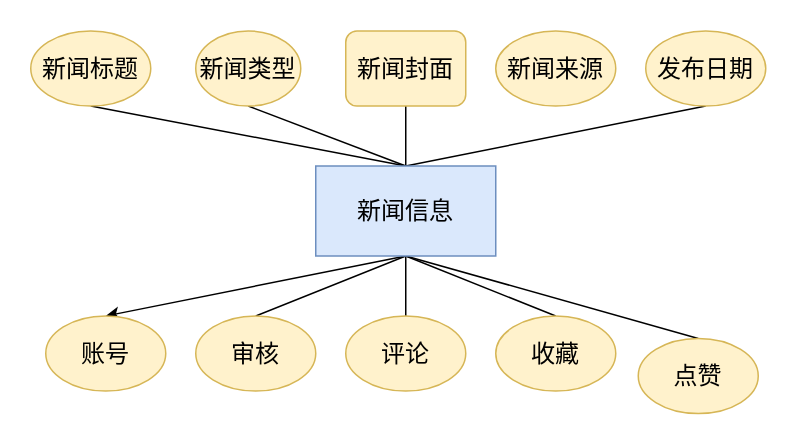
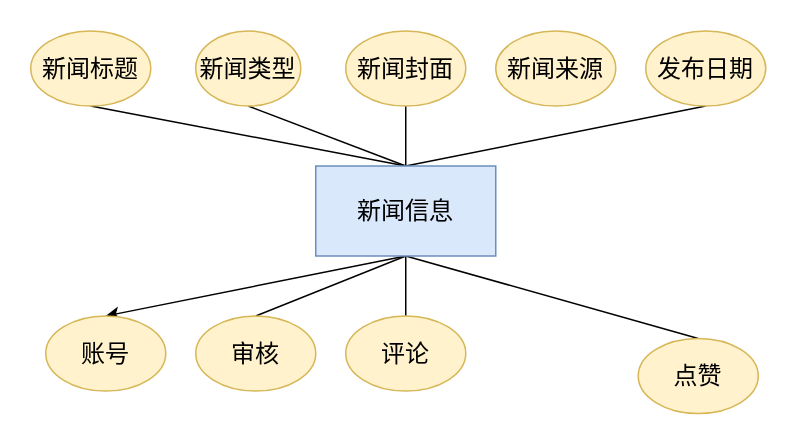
  <mxCell id="0" />
  <mxCell id="1" parent="0" />
  <mxCell id="2" style="rounded=0;orthogonalLoop=1;jettySize=auto;html=1;exitX=0.5;exitY=0;exitDx=0;exitDy=0;entryX=0.5;entryY=1;entryDx=0;entryDy=0;endArrow=none;startFill=0;fontSize=16;fontFamily=Times New Roman;" edge="1" parent="1" source="11" target="12"><mxGeometry relative="1" as="geometry" /></mxCell>
  <mxCell id="3" style="rounded=0;orthogonalLoop=1;jettySize=auto;html=1;exitX=0.5;exitY=0;exitDx=0;exitDy=0;entryX=0.5;entryY=1;entryDx=0;entryDy=0;endArrow=none;startFill=0;fontSize=16;fontFamily=Times New Roman;" edge="1" parent="1" source="11" target="13"><mxGeometry relative="1" as="geometry" /></mxCell>
  <mxCell id="4" style="rounded=0;orthogonalLoop=1;jettySize=auto;html=1;exitX=0.5;exitY=0;exitDx=0;exitDy=0;entryX=0.5;entryY=1;entryDx=0;entryDy=0;endArrow=none;startFill=0;fontSize=16;fontFamily=Times New Roman;" edge="1" parent="1" source="11" target="14"><mxGeometry relative="1" as="geometry" /></mxCell>
  <mxCell id="5" style="rounded=0;orthogonalLoop=1;jettySize=auto;html=1;exitX=0.5;exitY=0;exitDx=0;exitDy=0;entryX=0.5;entryY=1;entryDx=0;entryDy=0;endArrow=none;startFill=0;fontSize=16;fontFamily=Times New Roman;" edge="1" parent="1" source="11" target="16"><mxGeometry relative="1" as="geometry" /></mxCell>
  <mxCell id="6" style="rounded=0;orthogonalLoop=1;jettySize=auto;html=1;exitX=0.5;exitY=1;exitDx=0;exitDy=0;entryX=0.5;entryY=0;entryDx=0;entryDy=0;endArrow=classic;startFill=0;fontSize=16;fontFamily=Times New Roman;" edge="1" parent="1" source="11" target="17"><mxGeometry relative="1" as="geometry" /></mxCell>
  <mxCell id="7" style="rounded=0;orthogonalLoop=1;jettySize=auto;html=1;exitX=0.5;exitY=1;exitDx=0;exitDy=0;entryX=0.5;entryY=0;entryDx=0;entryDy=0;endArrow=none;startFill=0;fontSize=16;fontFamily=Times New Roman;" edge="1" parent="1" source="11" target="18"><mxGeometry relative="1" as="geometry" /></mxCell>
  <mxCell id="8" style="rounded=0;orthogonalLoop=1;jettySize=auto;html=1;exitX=0.5;exitY=1;exitDx=0;exitDy=0;entryX=0.5;entryY=0;entryDx=0;entryDy=0;endArrow=none;startFill=0;fontSize=16;fontFamily=Times New Roman;" edge="1" parent="1" source="11" target="19"><mxGeometry relative="1" as="geometry" /></mxCell>
- <mxCell id="9" style="rounded=0;orthogonalLoop=1;jettySize=auto;html=1;exitX=0.5;exitY=1;exitDx=0;exitDy=0;entryX=0.5;entryY=0;entryDx=0;entryDy=0;endArrow=none;startFill=0;fontSize=16;fontFamily=Times New Roman;" edge="1" parent="1" source="11" target="20"><mxGeometry relative="1" as="geometry" /></mxCell>
  <mxCell id="10" style="rounded=0;orthogonalLoop=1;jettySize=auto;html=1;exitX=0.5;exitY=1;exitDx=0;exitDy=0;entryX=0.5;entryY=0;entryDx=0;entryDy=0;endArrow=none;startFill=0;fontSize=16;fontFamily=Times New Roman;" edge="1" parent="1" source="11" target="21"><mxGeometry relative="1" as="geometry" /></mxCell>
  <mxCell id="11" value="新闻信息" style="rounded=0;whiteSpace=wrap;html=1;fillColor=#dae8fc;strokeColor=#6c8ebf;fontSize=16;fontFamily=Times New Roman;" vertex="1" parent="1"><mxGeometry x="210" y="110" width="120" height="60" as="geometry" /></mxCell>
  <mxCell id="12" value="新闻标题" style="ellipse;whiteSpace=wrap;html=1;fontSize=16;fontFamily=Times New Roman;fillColor=#fff2cc;strokeColor=#d6b656;" vertex="1" parent="1"><mxGeometry x="20" y="20" width="80" height="50" as="geometry" /></mxCell>
  <mxCell id="13" value="新闻类型" style="ellipse;whiteSpace=wrap;html=1;fontSize=16;fontFamily=Times New Roman;fillColor=#fff2cc;strokeColor=#d6b656;" vertex="1" parent="1"><mxGeometry x="130" y="20" width="70" height="50" as="geometry" /></mxCell>
- <mxCell id="14" value="新闻封面" style="whiteSpace=wrap;html=1;fontSize=16;fontFamily=Times New Roman;fillColor=#fff2cc;strokeColor=#d6b656;rounded=1;" vertex="1" parent="1"><mxGeometry x="230" y="20" width="80" height="50" as="geometry" /></mxCell>
+ <mxCell id="14" value="新闻封面" style="ellipse;whiteSpace=wrap;html=1;fontSize=16;fontFamily=Times New Roman;fillColor=#fff2cc;strokeColor=#d6b656;" vertex="1" parent="1"><mxGeometry x="230" y="20" width="80" height="50" as="geometry" /></mxCell>
  <mxCell id="15" value="新闻来源" style="ellipse;whiteSpace=wrap;html=1;fontSize=16;fontFamily=Times New Roman;fillColor=#fff2cc;strokeColor=#d6b656;" vertex="1" parent="1"><mxGeometry x="330" y="20" width="80" height="50" as="geometry" /></mxCell>
  <mxCell id="16" value="发布日期" style="ellipse;whiteSpace=wrap;html=1;fontSize=16;fontFamily=Times New Roman;fillColor=#fff2cc;strokeColor=#d6b656;" vertex="1" parent="1"><mxGeometry x="430" y="20" width="80" height="50" as="geometry" /></mxCell>
  <mxCell id="17" value="账号" style="ellipse;whiteSpace=wrap;html=1;fontSize=16;fontFamily=Times New Roman;fillColor=#fff2cc;strokeColor=#d6b656;" vertex="1" parent="1"><mxGeometry x="30" y="210" width="80" height="50" as="geometry" /></mxCell>
  <mxCell id="18" value="审核" style="ellipse;whiteSpace=wrap;html=1;fontSize=16;fontFamily=Times New Roman;fillColor=#fff2cc;strokeColor=#d6b656;" vertex="1" parent="1"><mxGeometry x="130" y="210" width="80" height="50" as="geometry" /></mxCell>
  <mxCell id="19" value="评论" style="ellipse;whiteSpace=wrap;html=1;fontSize=16;fontFamily=Times New Roman;fillColor=#fff2cc;strokeColor=#d6b656;" vertex="1" parent="1"><mxGeometry x="230" y="210" width="80" height="50" as="geometry" /></mxCell>
- <mxCell id="20" value="收藏" style="ellipse;whiteSpace=wrap;html=1;fontSize=16;fontFamily=Times New Roman;fillColor=#fff2cc;strokeColor=#d6b656;" vertex="1" parent="1"><mxGeometry x="330" y="210" width="80" height="50" as="geometry" /></mxCell>
  <mxCell id="21" value="点赞" style="ellipse;whiteSpace=wrap;html=1;fontSize=16;fontFamily=Times New Roman;fillColor=#fff2cc;strokeColor=#d6b656;" vertex="1" parent="1"><mxGeometry x="425" y="225" width="80" height="50" as="geometry" /></mxCell>
